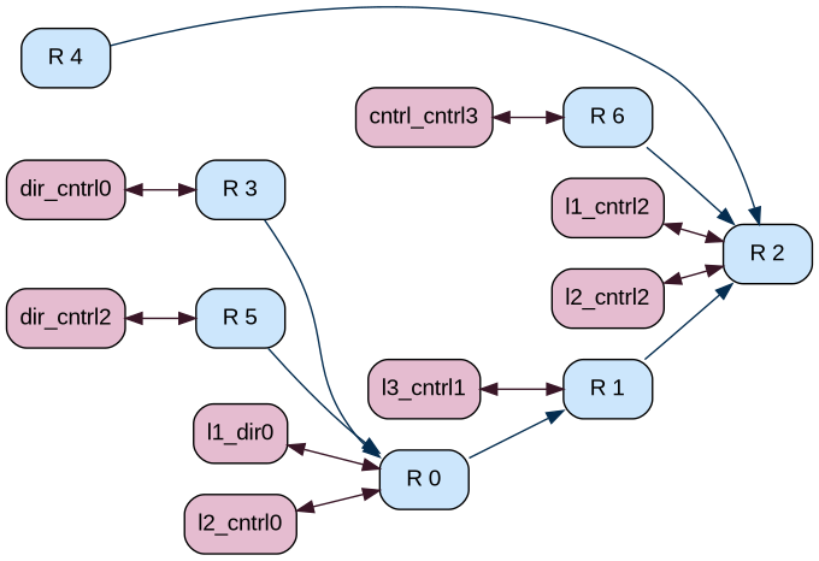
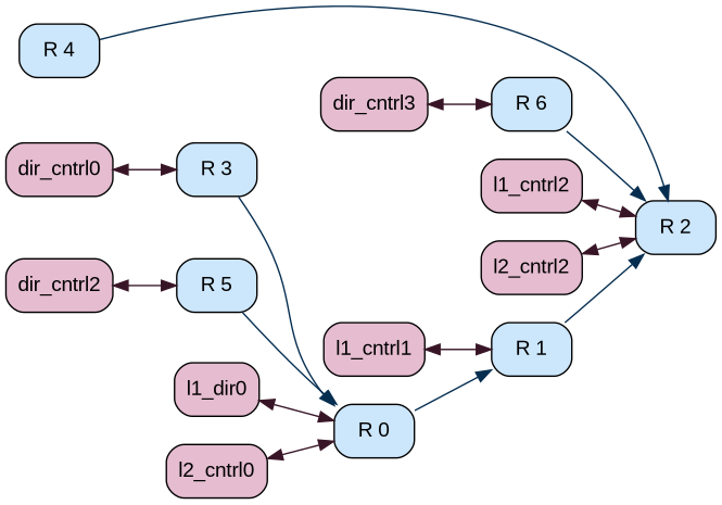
  graph {
    rankdir=LR
    node [color="#000000" fillcolor="#e5bcd0" fontcolor="#000000" fontname=Arial fontsize=14 shape=Mrecord style="rounded, filled"]
    edge [color="#381526" dir=both weight=1.0]
    n1 [fillcolor="#cce6fc" label="R 0"]
    n2 [fillcolor="#cce6fc" label="R 1"]
    n3 [fillcolor="#cce6fc" label="R 2"]
    n4 [fillcolor="#cce6fc" label="R 3"]
    n5 [fillcolor="#cce6fc" label="R 4"]
    n6 [fillcolor="#cce6fc" label="R 5"]
    n7 [fillcolor="#cce6fc" label="R 6"]
    n8 [label=l1_dir0]
-   n9 [label=l3_cntrl1]
+   n9 [label=l1_cntrl1]
    n10 [label=l1_cntrl2]
    n11 [label=l2_cntrl0]
    n12 [label=l2_cntrl2]
    n13 [label=dir_cntrl0]
    n14 [label=dir_cntrl2]
-   n15 [label=cntrl_cntrl3]
+   n15 [label=dir_cntrl3]
    n1 -- n2 [color="#042d50" dir=forward weight=0.5]
    n2 -- n3 [color="#042d50" dir=forward weight=0.5]
    n4 -- n1 [color="#042d50" dir=forward weight=0.5]
    n5 -- n3 [color="#042d50" dir=forward weight=0.5]
    n6 -- n1 [color="#042d50" dir=forward weight=0.5]
    n7 -- n3 [color="#042d50" dir=forward weight=0.5]
    n8 -- n1
    n9 -- n2
    n10 -- n3
    n11 -- n1
    n12 -- n3
    n13 -- n4
    n14 -- n6
    n15 -- n7
  }
